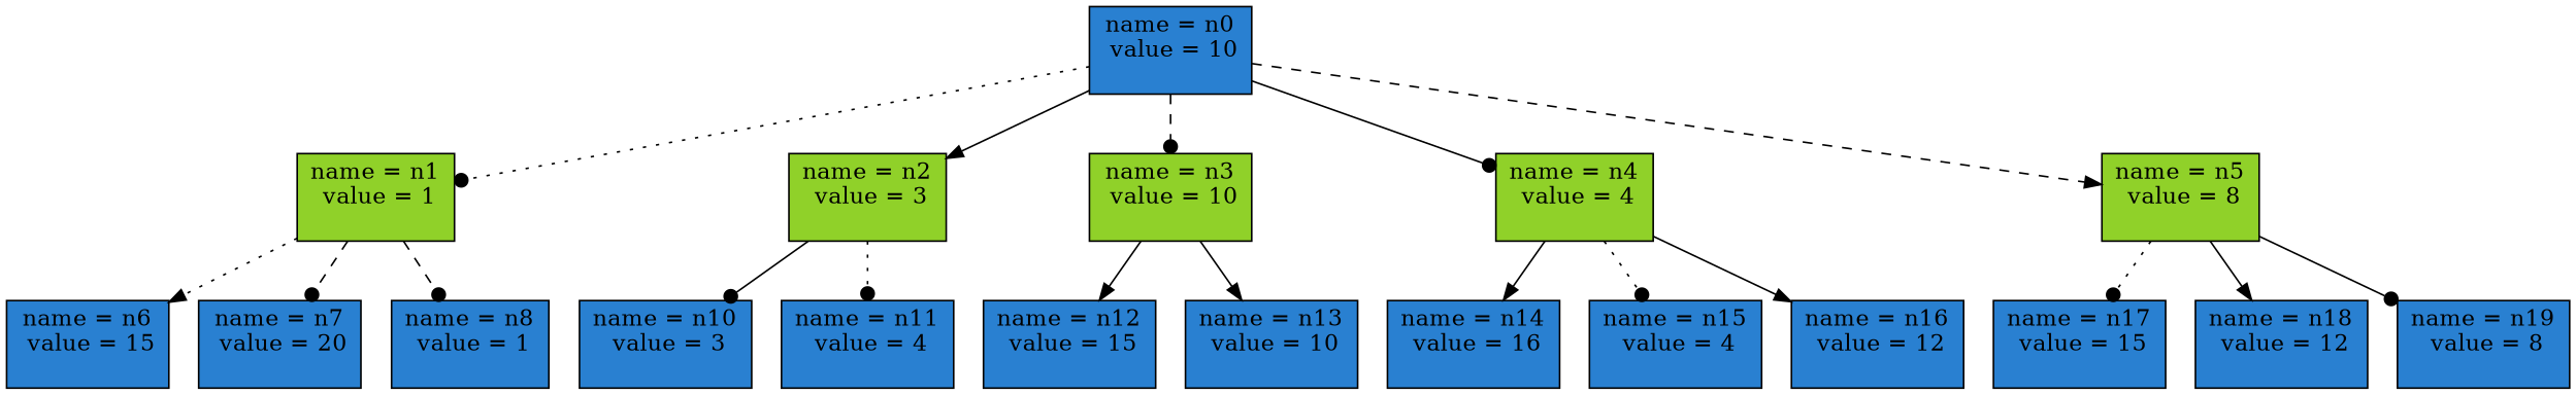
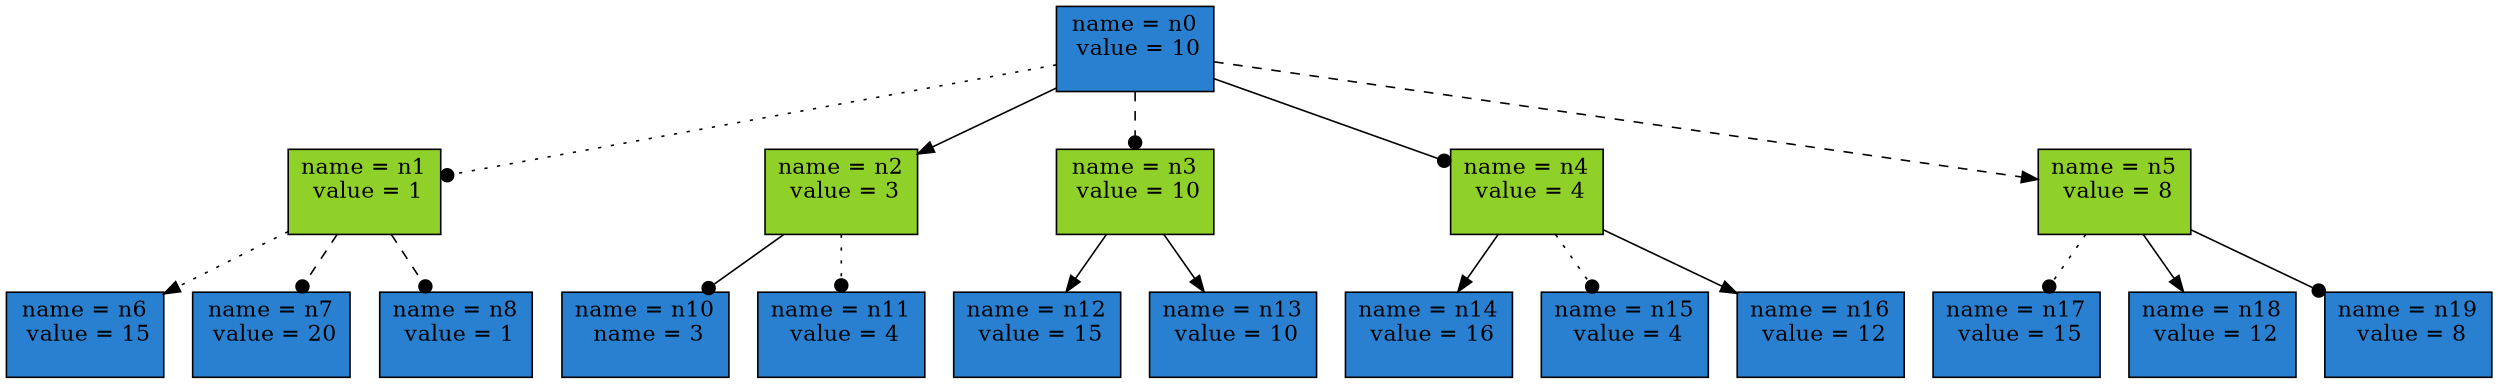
  digraph {
    node [color=black fillcolor="#2980d1" shape=box style=filled]
    edge [arrowhead=dot style=solid]
    n1 [label=<name = n0<br/> value = 10<br/> >]
    n2 [fillcolor="#90d129" label=<name = n1<br/> value = 1<br/> >]
    n3 [fillcolor="#90d129" label=<name = n2<br/> value = 3<br/> >]
    n4 [fillcolor="#90d129" label=<name = n3<br/> value = 10<br/> >]
    n5 [fillcolor="#90d129" label=<name = n4<br/> value = 4<br/> >]
    n6 [fillcolor="#90d129" label=<name = n5<br/> value = 8<br/> >]
    n7 [label=<name = n6<br/> value = 15<br/> >]
    n8 [label=<name = n7<br/> value = 20<br/> >]
    n9 [label=<name = n8<br/> value = 1<br/> >]
-   n10 [label=<name = n10<br/> value = 3<br/> >]
+   n10 [label=<name = n10<br/> name = 3<br/> >]
    n11 [label=<name = n11<br/> value = 4<br/> >]
    n12 [label=<name = n12<br/> value = 15<br/> >]
    n13 [label=<name = n13<br/> value = 10<br/> >]
    n14 [label=<name = n14<br/> value = 16<br/> >]
    n15 [label=<name = n15<br/> value = 4<br/> >]
    n16 [label=<name = n16<br/> value = 12<br/> >]
    n17 [label=<name = n17<br/> value = 15<br/> >]
    n18 [label=<name = n18<br/> value = 12<br/> >]
    n19 [label=<name = n19<br/> value = 8<br/> >]
    n1 -> n2 [style=dotted]
    n1 -> n3 [arrowhead=normal]
    n1 -> n4 [style=dashed]
    n1 -> n5
    n1 -> n6 [arrowhead=normal style=dashed]
    n2 -> n7 [arrowhead=normal style=dotted]
    n2 -> n8 [style=dashed]
    n2 -> n9 [style=dashed]
    n3 -> n10
    n3 -> n11 [style=dotted]
    n4 -> n12 [arrowhead=normal]
    n4 -> n13 [arrowhead=normal]
    n5 -> n14 [arrowhead=normal]
    n5 -> n15 [style=dotted]
    n5 -> n16 [arrowhead=normal]
    n6 -> n17 [style=dotted]
    n6 -> n18 [arrowhead=normal]
    n6 -> n19
  }
